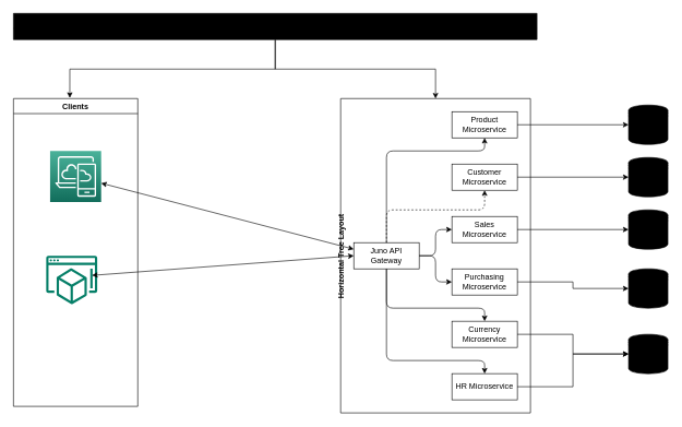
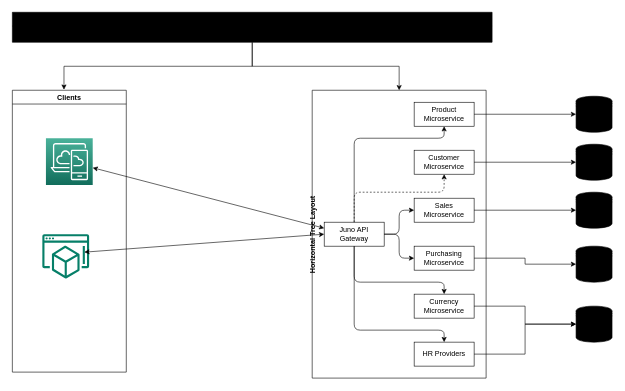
  <mxCell id="0" />
  <mxCell id="1" parent="0" />
  <mxCell id="2" style="edgeStyle=orthogonalEdgeStyle;rounded=0;orthogonalLoop=1;jettySize=auto;html=1;exitX=0.5;exitY=1;exitDx=0;exitDy=0;entryX=0.453;entryY=-0.002;entryDx=0;entryDy=0;entryPerimeter=0;fontColor=#FFFFFF;" edge="1" parent="1" source="4" target="5"><mxGeometry relative="1" as="geometry" /></mxCell>
  <mxCell id="3" style="edgeStyle=orthogonalEdgeStyle;rounded=0;orthogonalLoop=1;jettySize=auto;html=1;exitX=0.5;exitY=1;exitDx=0;exitDy=0;entryX=0.5;entryY=0;entryDx=0;entryDy=0;fontColor=#FFFFFF;" edge="1" parent="1" source="4" target="10"><mxGeometry relative="1" as="geometry" /></mxCell>
- <mxCell id="4" value="Identity Server" style="swimlane;whiteSpace=wrap;html=1;swimlaneFillColor=#000000;fillColor=#000000;" vertex="1" parent="1"><mxGeometry x="20" y="20" width="800" height="40" as="geometry" /></mxCell>
+ <mxCell id="4" value="Identity Server" style="swimlane;whiteSpace=wrap;html=1;swimlaneFillColor=#000000;fillColor=#000000;" vertex="1" parent="1"><mxGeometry x="20" y="20" width="800" height="50" as="geometry" /></mxCell>
  <mxCell id="5" value="Clients" style="swimlane;whiteSpace=wrap;html=1;fillColor=#FFFFFF;fontColor=#000000;" vertex="1" parent="1"><mxGeometry x="20" y="150" width="190" height="470" as="geometry" /></mxCell>
  <mxCell id="6" value="" style="sketch=0;points=[[0,0,0],[0.25,0,0],[0.5,0,0],[0.75,0,0],[1,0,0],[0,1,0],[0.25,1,0],[0.5,1,0],[0.75,1,0],[1,1,0],[0,0.25,0],[0,0.5,0],[0,0.75,0],[1,0.25,0],[1,0.5,0],[1,0.75,0]];outlineConnect=0;fontColor=#232F3E;gradientColor=#4AB29A;gradientDirection=north;fillColor=#116D5B;strokeColor=#ffffff;dashed=0;verticalLabelPosition=bottom;verticalAlign=top;align=center;html=1;fontSize=12;fontStyle=0;aspect=fixed;shape=mxgraph.aws4.resourceIcon;resIcon=mxgraph.aws4.desktop_and_app_streaming;" vertex="1" parent="5"><mxGeometry x="56" y="80" width="78" height="78" as="geometry" /></mxCell>
  <mxCell id="7" value="" style="sketch=0;outlineConnect=0;fontColor=#232F3E;gradientColor=none;fillColor=#067F68;strokeColor=none;dashed=0;verticalLabelPosition=bottom;verticalAlign=top;align=center;html=1;fontSize=12;fontStyle=0;aspect=fixed;shape=mxgraph.aws4.workspaces_workspaces_web;" vertex="1" parent="5"><mxGeometry x="50" y="240" width="78" height="74" as="geometry" /></mxCell>
  <mxCell id="8" value="Client Applications" style="text;html=1;strokeColor=none;fillColor=none;align=center;verticalAlign=middle;whiteSpace=wrap;rounded=0;fontColor=#FFFFFF;" vertex="1" parent="5"><mxGeometry x="56" y="170" width="60" height="30" as="geometry" /></mxCell>
  <mxCell id="9" value="Juno API Manager" style="text;html=1;strokeColor=none;fillColor=none;align=center;verticalAlign=middle;whiteSpace=wrap;rounded=0;fontColor=#FFFFFF;" vertex="1" parent="5"><mxGeometry x="59" y="330" width="60" height="30" as="geometry" /></mxCell>
  <mxCell id="10" value="Horizontal Tree Layout" style="swimlane;startSize=0;horizontal=0;childLayout=treeLayout;horizontalTree=1;resizable=0;containerType=tree;fontSize=12;fontColor=#000000;fillColor=#FFFFFF;" vertex="1" parent="1"><mxGeometry x="520" y="150" width="290" height="480" as="geometry" /></mxCell>
  <mxCell id="11" value="Juno API Gateway" style="whiteSpace=wrap;html=1;fontColor=#000000;fillColor=#FFFFFF;" vertex="1" parent="10"><mxGeometry x="20" y="220" width="100" height="40" as="geometry" /></mxCell>
  <mxCell id="12" value="Product Microservice" style="whiteSpace=wrap;html=1;fontColor=#000000;fillColor=#FFFFFF;" vertex="1" parent="10"><mxGeometry x="170" y="20" width="100" height="40" as="geometry" /></mxCell>
  <mxCell id="13" value="" style="edgeStyle=elbowEdgeStyle;elbow=vertical;html=1;rounded=1;curved=0;sourcePerimeterSpacing=0;targetPerimeterSpacing=0;startSize=6;endSize=6;fontColor=#000000;" edge="1" parent="10" source="11" target="12"><mxGeometry relative="1" as="geometry"><Array as="points"><mxPoint x="140" y="80" /></Array></mxGeometry></mxCell>
  <mxCell id="14" value="Customer Microservice" style="whiteSpace=wrap;html=1;fontColor=#000000;fillColor=#FFFFFF;" vertex="1" parent="10"><mxGeometry x="170" y="100" width="100" height="40" as="geometry" /></mxCell>
  <mxCell id="15" value="" style="edgeStyle=elbowEdgeStyle;elbow=vertical;html=1;rounded=1;curved=0;sourcePerimeterSpacing=0;targetPerimeterSpacing=0;startSize=6;endSize=6;fontColor=#000000;dashed=1;" edge="1" parent="10" source="11" target="14"><mxGeometry relative="1" as="geometry"><Array as="points"><mxPoint x="150" y="170" /></Array></mxGeometry></mxCell>
  <mxCell id="16" value="" style="edgeStyle=elbowEdgeStyle;elbow=vertical;html=1;rounded=1;curved=0;sourcePerimeterSpacing=0;targetPerimeterSpacing=0;startSize=6;endSize=6;fontColor=#000000;" edge="1" target="17" source="11" parent="10"><mxGeometry relative="1" as="geometry"><mxPoint x="420" y="-170" as="sourcePoint" /></mxGeometry></mxCell>
  <mxCell id="17" value="Sales Microservice" style="whiteSpace=wrap;html=1;fontColor=#000000;fillColor=#FFFFFF;" vertex="1" parent="10"><mxGeometry x="170" y="180" width="100" height="40" as="geometry" /></mxCell>
  <mxCell id="18" value="" style="edgeStyle=elbowEdgeStyle;elbow=vertical;html=1;rounded=1;curved=0;sourcePerimeterSpacing=0;targetPerimeterSpacing=0;startSize=6;endSize=6;fontColor=#000000;" edge="1" target="19" source="11" parent="10"><mxGeometry relative="1" as="geometry"><mxPoint x="420" y="-90" as="sourcePoint" /></mxGeometry></mxCell>
  <mxCell id="19" value="Purchasing Microservice" style="whiteSpace=wrap;html=1;fontColor=#000000;fillColor=#FFFFFF;" vertex="1" parent="10"><mxGeometry x="170" y="260" width="100" height="40" as="geometry" /></mxCell>
  <mxCell id="20" value="" style="edgeStyle=elbowEdgeStyle;elbow=vertical;html=1;rounded=1;curved=0;sourcePerimeterSpacing=0;targetPerimeterSpacing=0;startSize=6;endSize=6;fontColor=#000000;" edge="1" target="21" source="11" parent="10"><mxGeometry relative="1" as="geometry"><mxPoint x="420" y="30" as="sourcePoint" /><Array as="points"><mxPoint x="140" y="320" /></Array></mxGeometry></mxCell>
  <mxCell id="21" value="Currency Microservice" style="whiteSpace=wrap;html=1;fontColor=#000000;fillColor=#FFFFFF;" vertex="1" parent="10"><mxGeometry x="170" y="340" width="100" height="40" as="geometry" /></mxCell>
  <mxCell id="22" value="" style="edgeStyle=elbowEdgeStyle;elbow=vertical;html=1;rounded=1;curved=0;sourcePerimeterSpacing=0;targetPerimeterSpacing=0;startSize=6;endSize=6;fontColor=#000000;" edge="1" target="23" source="11" parent="10"><mxGeometry relative="1" as="geometry"><mxPoint x="420" y="190" as="sourcePoint" /><Array as="points"><mxPoint x="130" y="400" /></Array></mxGeometry></mxCell>
- <mxCell id="23" value="HR Microservice" style="whiteSpace=wrap;html=1;fontColor=#000000;fillColor=#FFFFFF;" vertex="1" parent="10"><mxGeometry x="170" y="420" width="100" height="40" as="geometry" /></mxCell>
+ <mxCell id="23" value="HR Providers" style="whiteSpace=wrap;html=1;fontColor=#000000;fillColor=#FFFFFF;" vertex="1" parent="10"><mxGeometry x="170" y="420" width="100" height="40" as="geometry" /></mxCell>
  <mxCell id="24" value="" style="endArrow=classic;startArrow=classic;html=1;rounded=0;fontColor=#FFFFFF;entryX=0;entryY=0.25;entryDx=0;entryDy=0;" edge="1" parent="1" source="6" target="11"><mxGeometry width="50" height="50" relative="1" as="geometry"><mxPoint x="421" y="360" as="sourcePoint" /><mxPoint x="471" y="310" as="targetPoint" /></mxGeometry></mxCell>
  <mxCell id="25" value="" style="endArrow=classic;startArrow=classic;html=1;rounded=0;fontColor=#FFFFFF;entryX=0;entryY=0.5;entryDx=0;entryDy=0;" edge="1" parent="1" target="11"><mxGeometry width="50" height="50" relative="1" as="geometry"><mxPoint x="140" y="419.996" as="sourcePoint" /><mxPoint x="506" y="420.9" as="targetPoint" /></mxGeometry></mxCell>
  <mxCell id="26" value="Consume Microservices" style="text;html=1;strokeColor=none;fillColor=none;align=center;verticalAlign=middle;whiteSpace=wrap;rounded=0;fontColor=#FFFFFF;" vertex="1" parent="1"><mxGeometry x="350" y="290" width="60" height="30" as="geometry" /></mxCell>
  <mxCell id="27" value="Configure Microservices" style="text;html=1;strokeColor=none;fillColor=none;align=center;verticalAlign=middle;whiteSpace=wrap;rounded=0;fontColor=#FFFFFF;" vertex="1" parent="1"><mxGeometry x="340" y="414" width="60" height="30" as="geometry" /></mxCell>
  <mxCell id="28" value="Providers Authentication and Authrization for Entire Infrastructure" style="text;html=1;strokeColor=none;fillColor=none;align=center;verticalAlign=middle;whiteSpace=wrap;rounded=0;fontColor=#FFFFFF;" vertex="1" parent="1"><mxGeometry x="235" y="110" width="370" height="30" as="geometry" /></mxCell>
  <mxCell id="29" value="" style="shape=datastore;whiteSpace=wrap;html=1;fontColor=#FFFFFF;fillColor=#000000;" vertex="1" parent="1"><mxGeometry x="960" y="160" width="60" height="60" as="geometry" /></mxCell>
  <mxCell id="30" value="" style="shape=datastore;whiteSpace=wrap;html=1;fontColor=#FFFFFF;fillColor=#000000;" vertex="1" parent="1"><mxGeometry x="960" y="240" width="60" height="60" as="geometry" /></mxCell>
  <mxCell id="31" value="" style="shape=datastore;whiteSpace=wrap;html=1;fontColor=#FFFFFF;fillColor=#000000;" vertex="1" parent="1"><mxGeometry x="960" y="320" width="60" height="60" as="geometry" /></mxCell>
  <mxCell id="32" value="" style="shape=datastore;whiteSpace=wrap;html=1;fontColor=#FFFFFF;fillColor=#000000;" vertex="1" parent="1"><mxGeometry x="960" y="410" width="60" height="60" as="geometry" /></mxCell>
  <mxCell id="33" style="edgeStyle=orthogonalEdgeStyle;rounded=0;orthogonalLoop=1;jettySize=auto;html=1;exitX=1;exitY=0.5;exitDx=0;exitDy=0;entryX=0;entryY=0.5;entryDx=0;entryDy=0;fontColor=#FFFFFF;" edge="1" parent="1" source="12" target="29"><mxGeometry relative="1" as="geometry" /></mxCell>
  <mxCell id="34" style="edgeStyle=orthogonalEdgeStyle;rounded=0;orthogonalLoop=1;jettySize=auto;html=1;exitX=1;exitY=0.5;exitDx=0;exitDy=0;fontColor=#FFFFFF;" edge="1" parent="1" source="14" target="30"><mxGeometry relative="1" as="geometry" /></mxCell>
  <mxCell id="35" style="edgeStyle=orthogonalEdgeStyle;rounded=0;orthogonalLoop=1;jettySize=auto;html=1;exitX=1;exitY=0.5;exitDx=0;exitDy=0;entryX=0;entryY=0.5;entryDx=0;entryDy=0;fontColor=#FFFFFF;" edge="1" parent="1" source="17" target="31"><mxGeometry relative="1" as="geometry" /></mxCell>
  <mxCell id="36" value="" style="shape=datastore;whiteSpace=wrap;html=1;fontColor=#FFFFFF;fillColor=#000000;" vertex="1" parent="1"><mxGeometry x="960" y="510" width="60" height="60" as="geometry" /></mxCell>
  <mxCell id="37" style="edgeStyle=orthogonalEdgeStyle;rounded=0;orthogonalLoop=1;jettySize=auto;html=1;exitX=1;exitY=0.5;exitDx=0;exitDy=0;entryX=0;entryY=0.5;entryDx=0;entryDy=0;fontColor=#FFFFFF;" edge="1" parent="1" source="21" target="36"><mxGeometry relative="1" as="geometry" /></mxCell>
  <mxCell id="38" style="edgeStyle=orthogonalEdgeStyle;rounded=0;orthogonalLoop=1;jettySize=auto;html=1;exitX=1;exitY=0.5;exitDx=0;exitDy=0;fontColor=#FFFFFF;" edge="1" parent="1" source="23" target="36"><mxGeometry relative="1" as="geometry" /></mxCell>
  <mxCell id="39" style="edgeStyle=orthogonalEdgeStyle;rounded=0;orthogonalLoop=1;jettySize=auto;html=1;exitX=1;exitY=0.5;exitDx=0;exitDy=0;entryX=0;entryY=0.5;entryDx=0;entryDy=0;fontColor=#FFFFFF;" edge="1" parent="1" source="19" target="32"><mxGeometry relative="1" as="geometry" /></mxCell>
  <mxCell id="40" value="MSSQL SERVER" style="text;html=1;strokeColor=none;fillColor=none;align=center;verticalAlign=middle;whiteSpace=wrap;rounded=0;fontColor=#FFFFFF;" vertex="1" parent="1"><mxGeometry x="840" y="200" width="100" height="30" as="geometry" /></mxCell>
  <mxCell id="41" value="MYSQL SERVER" style="text;html=1;strokeColor=none;fillColor=none;align=center;verticalAlign=middle;whiteSpace=wrap;rounded=0;fontColor=#FFFFFF;" vertex="1" parent="1"><mxGeometry x="840" y="280" width="100" height="30" as="geometry" /></mxCell>
  <mxCell id="42" value="Dynamo DB" style="text;html=1;strokeColor=none;fillColor=none;align=center;verticalAlign=middle;whiteSpace=wrap;rounded=0;fontColor=#FFFFFF;" vertex="1" parent="1"><mxGeometry x="840" y="360" width="100" height="30" as="geometry" /></mxCell>
  <mxCell id="43" value="SQLite Database" style="text;html=1;strokeColor=none;fillColor=none;align=center;verticalAlign=middle;whiteSpace=wrap;rounded=0;fontColor=#FFFFFF;" vertex="1" parent="1"><mxGeometry x="830" y="450" width="100" height="30" as="geometry" /></mxCell>
  <mxCell id="44" value="Shared Oracle database" style="text;html=1;strokeColor=none;fillColor=none;align=center;verticalAlign=middle;whiteSpace=wrap;rounded=0;fontColor=#FFFFFF;" vertex="1" parent="1"><mxGeometry x="850" y="600" width="100" height="30" as="geometry" /></mxCell>
